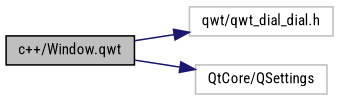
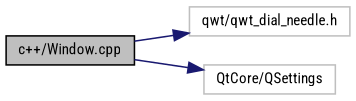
  digraph {
    fontname="Roboto Condensed"
    rankdir=LR
    node [color=grey75 fontname="Roboto Condensed" fontsize=10 shape=record]
    edge [color=midnightblue fontname="Roboto Condensed" fontsize=10 labelfontname=Helvetica labelfontsize=10 style=solid]
-   n1 [color=black fillcolor=grey75 fontcolor=black height=0.2 label="c++/Window.qwt" style=filled width=0.4]
-   n2 [height=0.2 label="qwt/qwt_dial_dial.h" width=0.4]
+   n1 [color=black fillcolor=grey75 fontcolor=black height=0.2 label="c++/Window.cpp" style=filled width=0.4]
+   n2 [height=0.2 label="qwt/qwt_dial_needle.h" width=0.4]
    n3 [height=0.2 label="QtCore/QSettings" width=0.4]
    n1 -> n2
    n1 -> n3
  }
